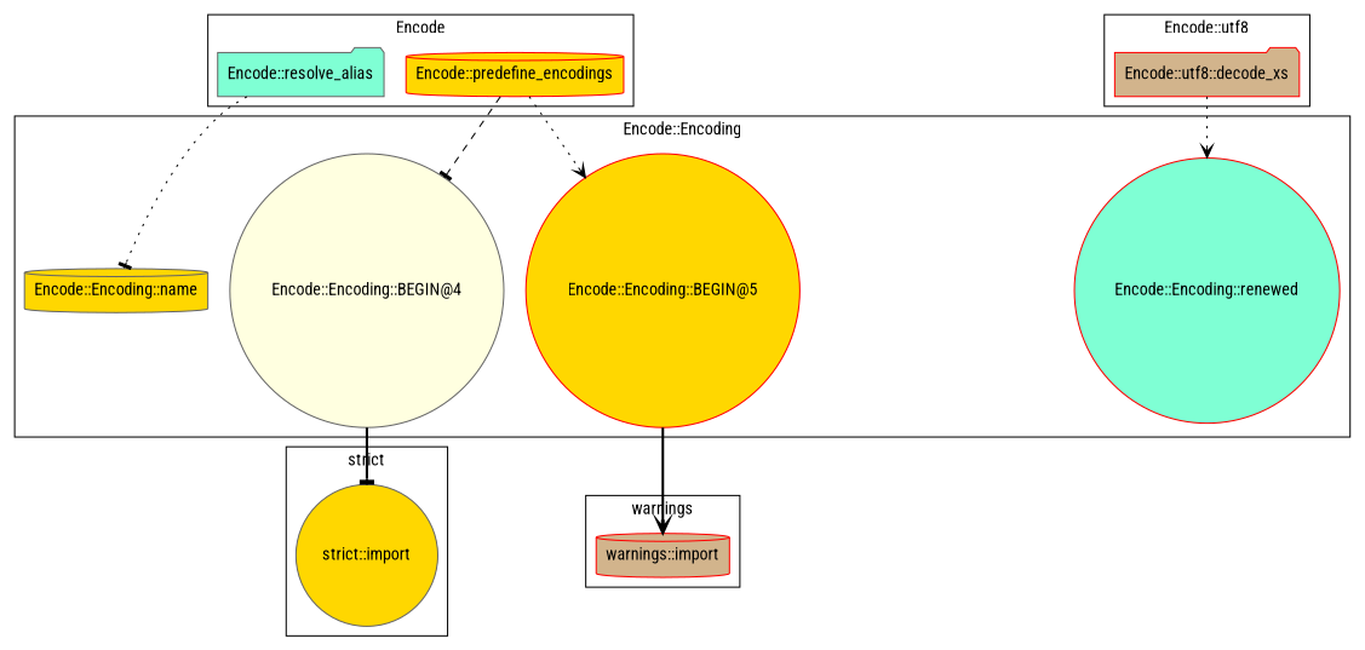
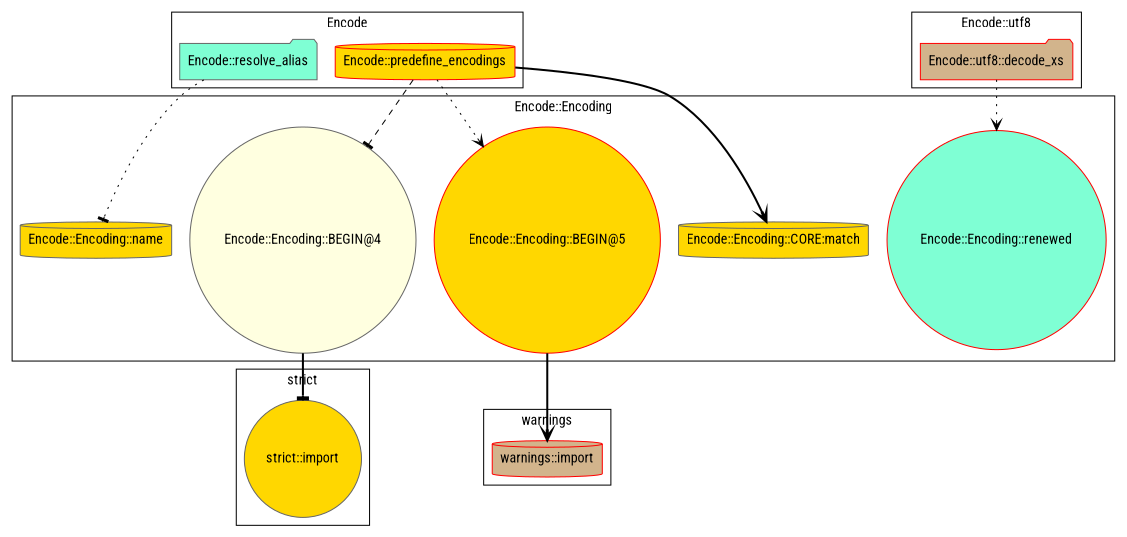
  digraph {
    fontname="Roboto Condensed"
    node [color=red fillcolor=gold fontname="Roboto Condensed" shape=cylinder style=filled]
    edge [arrowhead=vee fontname="Roboto Condensed" style=dotted]
    "warnings::import" [fillcolor=tan]
    "Encode::predefine_encodings"
    "Encode::resolve_alias" [color=gray40 fillcolor=aquamarine shape=folder]
    "strict::import" [color=gray40 shape=circle]
    "Encode::Encoding::BEGIN@4" [color=gray40 fillcolor=lightyellow shape=circle]
    "Encode::Encoding::name" [color=gray40]
    "Encode::Encoding::BEGIN@5" [shape=circle]
+   "Encode::Encoding::CORE:match" [color=gray40]
    "Encode::Encoding::renewed" [fillcolor=aquamarine shape=circle]
    "Encode::utf8::decode_xs" [fillcolor=tan shape=folder]
    subgraph cluster_1 {
      label=warnings
      "warnings::import"
    }
    subgraph cluster_2 {
      label=Encode
      "Encode::predefine_encodings"
      "Encode::resolve_alias"
    }
    subgraph cluster_3 {
      label="strict"
      "strict::import"
    }
    subgraph cluster_4 {
      label="Encode::Encoding"
      "Encode::Encoding::BEGIN@4"
      "Encode::Encoding::name"
      "Encode::Encoding::BEGIN@5"
+     "Encode::Encoding::CORE:match"
      "Encode::Encoding::renewed"
    }
    subgraph cluster_5 {
      label="Encode::utf8"
      "Encode::utf8::decode_xs"
    }
    "Encode::predefine_encodings" -> "Encode::Encoding::BEGIN@4" [arrowhead=tee style=dashed]
    "Encode::predefine_encodings" -> "Encode::Encoding::BEGIN@5"
+   "Encode::predefine_encodings" -> "Encode::Encoding::CORE:match" [style=bold]
    "Encode::resolve_alias" -> "Encode::Encoding::name" [arrowhead=tee]
    "Encode::Encoding::BEGIN@4" -> "strict::import" [arrowhead=tee style=bold]
    "Encode::Encoding::BEGIN@5" -> "warnings::import" [style=bold]
    "Encode::utf8::decode_xs" -> "Encode::Encoding::renewed"
  }
